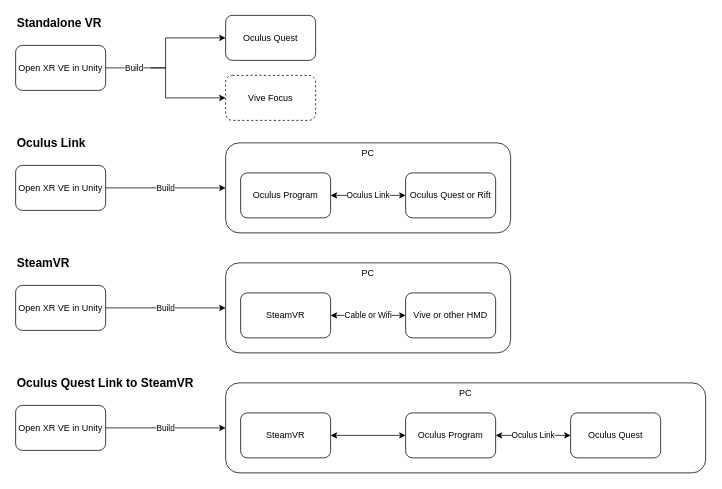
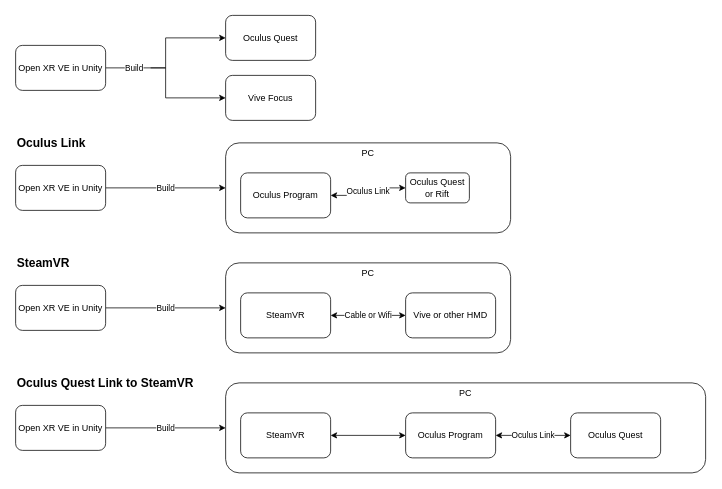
  <mxCell id="0" />
  <mxCell id="1" parent="0" />
  <mxCell id="2" value="Build" style="edgeStyle=orthogonalEdgeStyle;rounded=0;orthogonalLoop=1;jettySize=auto;html=1;exitX=1;exitY=0.5;exitDx=0;exitDy=0;entryX=0;entryY=0.5;entryDx=0;entryDy=0;startArrow=none;startFill=0;" parent="1" source="4" target="5" edge="1"><mxGeometry x="-0.625" relative="1" as="geometry"><mxPoint as="offset" /></mxGeometry></mxCell>
  <mxCell id="3" style="edgeStyle=orthogonalEdgeStyle;rounded=0;orthogonalLoop=1;jettySize=auto;html=1;entryX=0;entryY=0.5;entryDx=0;entryDy=0;" edge="1" parent="1" target="26"><mxGeometry relative="1" as="geometry"><mxPoint x="200" y="90" as="sourcePoint" /><Array as="points"><mxPoint x="220" y="90" /><mxPoint x="220" y="130" /></Array></mxGeometry></mxCell>
  <mxCell id="4" value="Open XR VE in Unity" style="rounded=1;whiteSpace=wrap;html=1;" parent="1" vertex="1"><mxGeometry x="20" y="60" width="120" height="60" as="geometry" /></mxCell>
  <mxCell id="5" value="Oculus Quest" style="rounded=1;whiteSpace=wrap;html=1;" parent="1" vertex="1"><mxGeometry x="300" y="20" width="120" height="60" as="geometry" /></mxCell>
  <mxCell id="6" value="Build" style="edgeStyle=orthogonalEdgeStyle;rounded=0;orthogonalLoop=1;jettySize=auto;html=1;exitX=1;exitY=0.5;exitDx=0;exitDy=0;entryX=0;entryY=0.5;entryDx=0;entryDy=0;startArrow=none;startFill=0;" parent="1" source="7" target="8" edge="1"><mxGeometry relative="1" as="geometry" /></mxCell>
  <mxCell id="7" value="Open XR VE in Unity" style="rounded=1;whiteSpace=wrap;html=1;" parent="1" vertex="1"><mxGeometry x="20" y="220" width="120" height="60" as="geometry" /></mxCell>
  <mxCell id="8" value="PC" style="rounded=1;whiteSpace=wrap;html=1;verticalAlign=top;" parent="1" vertex="1"><mxGeometry x="300" y="190" width="380" height="120" as="geometry" /></mxCell>
  <mxCell id="9" value="Oculus Link" style="edgeStyle=orthogonalEdgeStyle;rounded=0;orthogonalLoop=1;jettySize=auto;html=1;exitX=1;exitY=0.5;exitDx=0;exitDy=0;entryX=0;entryY=0.5;entryDx=0;entryDy=0;startArrow=classic;startFill=1;" parent="1" source="10" target="11" edge="1"><mxGeometry relative="1" as="geometry" /></mxCell>
  <mxCell id="10" value="Oculus Program" style="rounded=1;whiteSpace=wrap;html=1;" parent="1" vertex="1"><mxGeometry x="320" y="230" width="120" height="60" as="geometry" /></mxCell>
- <mxCell id="11" value="Oculus Quest or Rift" style="rounded=1;whiteSpace=wrap;html=1;" parent="1" vertex="1"><mxGeometry x="540" y="230" width="120" height="60" as="geometry" /></mxCell>
+ <mxCell id="11" value="Oculus Quest or Rift" style="rounded=1;whiteSpace=wrap;html=1;" parent="1" vertex="1"><mxGeometry x="540" y="230" width="85" height="40" as="geometry" /></mxCell>
  <mxCell id="12" value="Build" style="edgeStyle=orthogonalEdgeStyle;rounded=0;orthogonalLoop=1;jettySize=auto;html=1;exitX=1;exitY=0.5;exitDx=0;exitDy=0;entryX=0;entryY=0.5;entryDx=0;entryDy=0;startArrow=none;startFill=0;" parent="1" source="13" target="14" edge="1"><mxGeometry relative="1" as="geometry" /></mxCell>
  <mxCell id="13" value="Open XR VE in Unity" style="rounded=1;whiteSpace=wrap;html=1;" parent="1" vertex="1"><mxGeometry x="20" y="540" width="120" height="60" as="geometry" /></mxCell>
  <mxCell id="14" value="PC" style="rounded=1;whiteSpace=wrap;html=1;verticalAlign=top;" parent="1" vertex="1"><mxGeometry x="300" y="510" width="640" height="120" as="geometry" /></mxCell>
  <mxCell id="15" style="edgeStyle=orthogonalEdgeStyle;rounded=0;orthogonalLoop=1;jettySize=auto;html=1;exitX=1;exitY=0.5;exitDx=0;exitDy=0;entryX=0;entryY=0.5;entryDx=0;entryDy=0;startArrow=classic;startFill=1;" parent="1" source="16" target="18" edge="1"><mxGeometry relative="1" as="geometry" /></mxCell>
  <mxCell id="16" value="SteamVR" style="rounded=1;whiteSpace=wrap;html=1;" parent="1" vertex="1"><mxGeometry x="320" y="550" width="120" height="60" as="geometry" /></mxCell>
  <mxCell id="17" value="Oculus Link" style="edgeStyle=orthogonalEdgeStyle;rounded=0;orthogonalLoop=1;jettySize=auto;html=1;exitX=1;exitY=0.5;exitDx=0;exitDy=0;entryX=0;entryY=0.5;entryDx=0;entryDy=0;startArrow=classic;startFill=1;" parent="1" source="18" target="19" edge="1"><mxGeometry relative="1" as="geometry" /></mxCell>
  <mxCell id="18" value="Oculus Program" style="rounded=1;whiteSpace=wrap;html=1;" parent="1" vertex="1"><mxGeometry x="540" y="550" width="120" height="60" as="geometry" /></mxCell>
  <mxCell id="19" value="Oculus Quest" style="rounded=1;whiteSpace=wrap;html=1;" parent="1" vertex="1"><mxGeometry x="760" y="550" width="120" height="60" as="geometry" /></mxCell>
  <mxCell id="20" value="Build" style="edgeStyle=orthogonalEdgeStyle;rounded=0;orthogonalLoop=1;jettySize=auto;html=1;exitX=1;exitY=0.5;exitDx=0;exitDy=0;entryX=0;entryY=0.5;entryDx=0;entryDy=0;startArrow=none;startFill=0;" parent="1" source="21" target="22" edge="1"><mxGeometry relative="1" as="geometry" /></mxCell>
  <mxCell id="21" value="Open XR VE in Unity" style="rounded=1;whiteSpace=wrap;html=1;" parent="1" vertex="1"><mxGeometry x="20" y="380" width="120" height="60" as="geometry" /></mxCell>
  <mxCell id="22" value="PC" style="rounded=1;whiteSpace=wrap;html=1;verticalAlign=top;" parent="1" vertex="1"><mxGeometry x="300" y="350" width="380" height="120" as="geometry" /></mxCell>
  <mxCell id="23" value="Cable or Wifi" style="edgeStyle=orthogonalEdgeStyle;rounded=0;orthogonalLoop=1;jettySize=auto;html=1;exitX=1;exitY=0.5;exitDx=0;exitDy=0;entryX=0;entryY=0.5;entryDx=0;entryDy=0;startArrow=classic;startFill=1;" parent="1" source="24" target="25" edge="1"><mxGeometry relative="1" as="geometry" /></mxCell>
  <mxCell id="24" value="SteamVR" style="rounded=1;whiteSpace=wrap;html=1;" parent="1" vertex="1"><mxGeometry x="320" y="390" width="120" height="60" as="geometry" /></mxCell>
  <mxCell id="25" value="Vive or other HMD" style="rounded=1;whiteSpace=wrap;html=1;" parent="1" vertex="1"><mxGeometry x="540" y="390" width="120" height="60" as="geometry" /></mxCell>
- <mxCell id="26" value="Vive Focus" style="rounded=1;whiteSpace=wrap;html=1;dashed=1;" vertex="1" parent="1"><mxGeometry x="300" y="100" width="120" height="60" as="geometry" /></mxCell>
- <mxCell id="27" value="&lt;b&gt;&lt;font style=&quot;font-size: 16px&quot;&gt;Standalone VR&lt;/font&gt;&lt;/b&gt;" style="text;html=1;strokeColor=none;fillColor=none;align=left;verticalAlign=middle;whiteSpace=wrap;rounded=0;" vertex="1" parent="1"><mxGeometry x="20" y="20" width="180" height="20" as="geometry" /></mxCell>
+ <mxCell id="26" value="Vive Focus" style="rounded=1;whiteSpace=wrap;html=1;" vertex="1" parent="1"><mxGeometry x="300" y="100" width="120" height="60" as="geometry" /></mxCell>
  <mxCell id="28" value="&lt;b&gt;&lt;font style=&quot;font-size: 16px&quot;&gt;Oculus Link&lt;/font&gt;&lt;/b&gt;" style="text;html=1;strokeColor=none;fillColor=none;align=left;verticalAlign=middle;whiteSpace=wrap;rounded=0;" vertex="1" parent="1"><mxGeometry x="20" y="180" width="180" height="20" as="geometry" /></mxCell>
  <mxCell id="29" value="&lt;b&gt;&lt;font style=&quot;font-size: 16px&quot;&gt;SteamVR&lt;/font&gt;&lt;/b&gt;" style="text;html=1;strokeColor=none;fillColor=none;align=left;verticalAlign=middle;whiteSpace=wrap;rounded=0;" vertex="1" parent="1"><mxGeometry x="20" y="340" width="180" height="20" as="geometry" /></mxCell>
  <mxCell id="30" value="&lt;b&gt;&lt;font style=&quot;font-size: 16px&quot;&gt;Oculus Quest Link to SteamVR&lt;/font&gt;&lt;/b&gt;" style="text;html=1;strokeColor=none;fillColor=none;align=left;verticalAlign=middle;whiteSpace=wrap;rounded=0;" vertex="1" parent="1"><mxGeometry x="20" y="500" width="250" height="20" as="geometry" /></mxCell>
